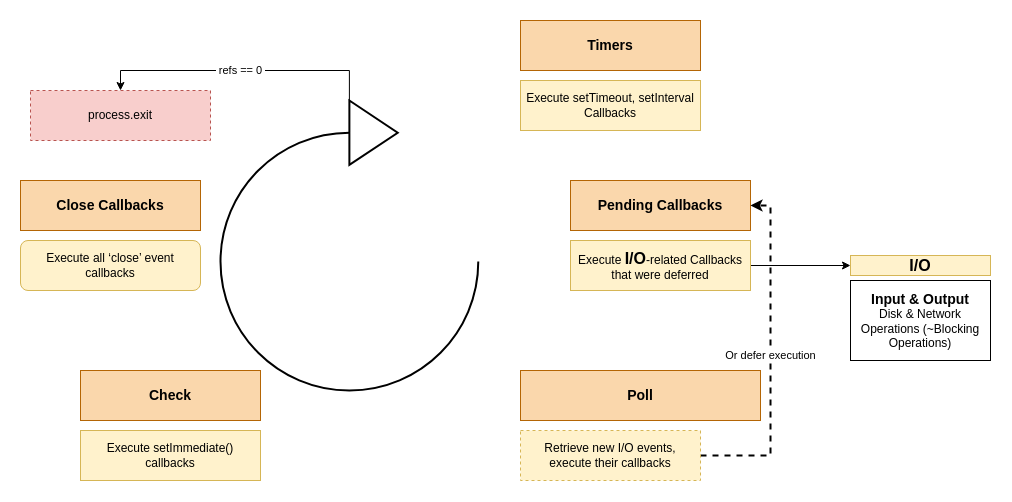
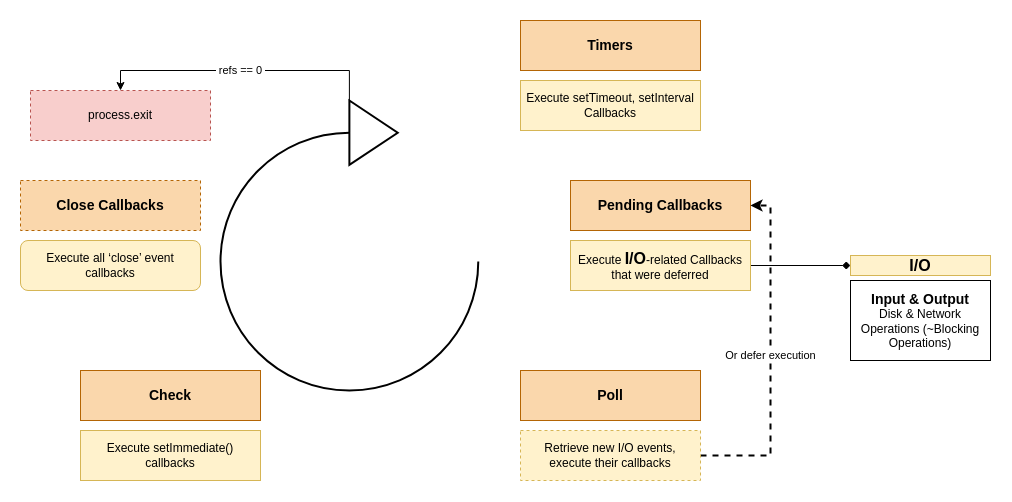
  <mxCell id="0" />
  <mxCell id="1" parent="0" />
  <mxCell id="2" value="&amp;nbsp;refs == 0&amp;nbsp;" style="edgeStyle=orthogonalEdgeStyle;rounded=0;orthogonalLoop=1;jettySize=auto;html=1;entryX=0.5;entryY=0;entryDx=0;entryDy=0;" edge="1" parent="1" source="3" target="6"><mxGeometry relative="1" as="geometry"><Array as="points"><mxPoint x="349" y="70" /><mxPoint x="120" y="70" /></Array></mxGeometry></mxCell>
  <mxCell id="3" value="" style="html=1;verticalLabelPosition=bottom;align=center;labelBackgroundColor=#ffffff;verticalAlign=top;strokeWidth=2;strokeColor=#000000;shadow=0;dashed=0;shape=mxgraph.ios7.icons.reload;" vertex="1" parent="1"><mxGeometry x="220" y="100" width="257.78" height="290" as="geometry" /></mxCell>
- <mxCell id="4" style="edgeStyle=orthogonalEdgeStyle;rounded=0;orthogonalLoop=1;jettySize=auto;html=1;entryX=0;entryY=0.5;entryDx=0;entryDy=0;" edge="1" parent="1" source="5" target="18"><mxGeometry relative="1" as="geometry" /></mxCell>
+ <mxCell id="4" style="edgeStyle=orthogonalEdgeStyle;rounded=0;orthogonalLoop=1;jettySize=auto;html=1;entryX=0;entryY=0.5;entryDx=0;entryDy=0;endArrow=diamond;" edge="1" parent="1" source="5" target="18"><mxGeometry relative="1" as="geometry" /></mxCell>
  <mxCell id="5" value="Execute &lt;b&gt;&lt;font style=&quot;font-size: 16px;&quot;&gt;I/O&lt;/font&gt;&lt;/b&gt;-related Callbacks that were deferred" style="rounded=0;whiteSpace=wrap;html=1;fillColor=#fff2cc;strokeColor=#d6b656;" vertex="1" parent="1"><mxGeometry x="570" y="240" width="180" height="50" as="geometry" /></mxCell>
  <mxCell id="6" value="process.exit" style="rounded=0;whiteSpace=wrap;html=1;fillColor=#f8cecc;strokeColor=#b85450;dashed=1;" vertex="1" parent="1"><mxGeometry x="30" y="90" width="180" height="50" as="geometry" /></mxCell>
  <mxCell id="7" value="Pending Callbacks" style="rounded=0;whiteSpace=wrap;html=1;fillColor=#fad7ac;strokeColor=#b46504;fontSize=14;fontStyle=1" vertex="1" parent="1"><mxGeometry x="570" y="180" width="180" height="50" as="geometry" /></mxCell>
  <mxCell id="8" value="Execute setTimeout, setInterval Callbacks" style="rounded=0;whiteSpace=wrap;html=1;fillColor=#fff2cc;strokeColor=#d6b656;" vertex="1" parent="1"><mxGeometry x="520" y="80" width="180" height="50" as="geometry" /></mxCell>
  <mxCell id="9" value="Timers" style="rounded=0;whiteSpace=wrap;html=1;fillColor=#fad7ac;strokeColor=#b46504;fontSize=14;fontStyle=1" vertex="1" parent="1"><mxGeometry x="520" y="20" width="180" height="50" as="geometry" /></mxCell>
  <mxCell id="10" value="Or defer execution" style="edgeStyle=orthogonalEdgeStyle;rounded=0;orthogonalLoop=1;jettySize=auto;html=1;entryX=1;entryY=0.5;entryDx=0;entryDy=0;dashed=1;strokeWidth=2;" edge="1" parent="1" source="11" target="7"><mxGeometry relative="1" as="geometry"><Array as="points"><mxPoint x="770" y="455" /><mxPoint x="770" y="205" /></Array></mxGeometry></mxCell>
  <mxCell id="11" value="Retrieve new I/O events, &lt;br&gt;execute their callbacks" style="rounded=0;whiteSpace=wrap;html=1;fillColor=#fff2cc;strokeColor=#d6b656;dashed=1;" vertex="1" parent="1"><mxGeometry x="520" y="430" width="180" height="50" as="geometry" /></mxCell>
- <mxCell id="12" value="Poll" style="rounded=0;whiteSpace=wrap;html=1;fillColor=#fad7ac;strokeColor=#b46504;fontSize=14;fontStyle=1" vertex="1" parent="1"><mxGeometry x="520" y="370" width="240" height="50" as="geometry" /></mxCell>
+ <mxCell id="12" value="Poll" style="rounded=0;whiteSpace=wrap;html=1;fillColor=#fad7ac;strokeColor=#b46504;fontSize=14;fontStyle=1" vertex="1" parent="1"><mxGeometry x="520" y="370" width="180" height="50" as="geometry" /></mxCell>
  <mxCell id="13" value="Execute setImmediate() callbacks" style="rounded=0;whiteSpace=wrap;html=1;fillColor=#fff2cc;strokeColor=#d6b656;" vertex="1" parent="1"><mxGeometry x="80" y="430" width="180" height="50" as="geometry" /></mxCell>
  <mxCell id="14" value="Check" style="rounded=0;whiteSpace=wrap;html=1;fillColor=#fad7ac;strokeColor=#b46504;fontSize=14;fontStyle=1" vertex="1" parent="1"><mxGeometry x="80" y="370" width="180" height="50" as="geometry" /></mxCell>
  <mxCell id="15" value="Execute all ‘close’ event callbacks" style="whiteSpace=wrap;html=1;fillColor=#fff2cc;strokeColor=#d6b656;rounded=1;" vertex="1" parent="1"><mxGeometry x="20" y="240" width="180" height="50" as="geometry" /></mxCell>
- <mxCell id="16" value="Close Callbacks" style="rounded=0;whiteSpace=wrap;html=1;fillColor=#fad7ac;strokeColor=#b46504;fontSize=14;fontStyle=1" vertex="1" parent="1"><mxGeometry x="20" y="180" width="180" height="50" as="geometry" /></mxCell>
+ <mxCell id="16" value="Close Callbacks" style="rounded=0;whiteSpace=wrap;html=1;fillColor=#fad7ac;strokeColor=#b46504;fontSize=14;fontStyle=1;dashed=1;" vertex="1" parent="1"><mxGeometry x="20" y="180" width="180" height="50" as="geometry" /></mxCell>
  <mxCell id="17" value="&lt;b&gt;&lt;font style=&quot;font-size: 14px;&quot;&gt;Input &amp;amp; Output&lt;/font&gt;&lt;/b&gt;&lt;br&gt;Disk &amp;amp; Network&lt;br&gt;Operations (~Blocking &lt;br&gt;Operations)" style="whiteSpace=wrap;html=1;" vertex="1" parent="1"><mxGeometry x="850" y="280" width="140" height="80" as="geometry" /></mxCell>
  <mxCell id="18" value="&lt;span style=&quot;font-size: 16px;&quot;&gt;&lt;b style=&quot;font-size: 16px;&quot;&gt;I/O&lt;/b&gt;&lt;/span&gt;" style="whiteSpace=wrap;html=1;fillColor=#fff2cc;strokeColor=#d6b656;fontSize=16;" vertex="1" parent="1"><mxGeometry x="850" y="255" width="140" height="20" as="geometry" /></mxCell>
